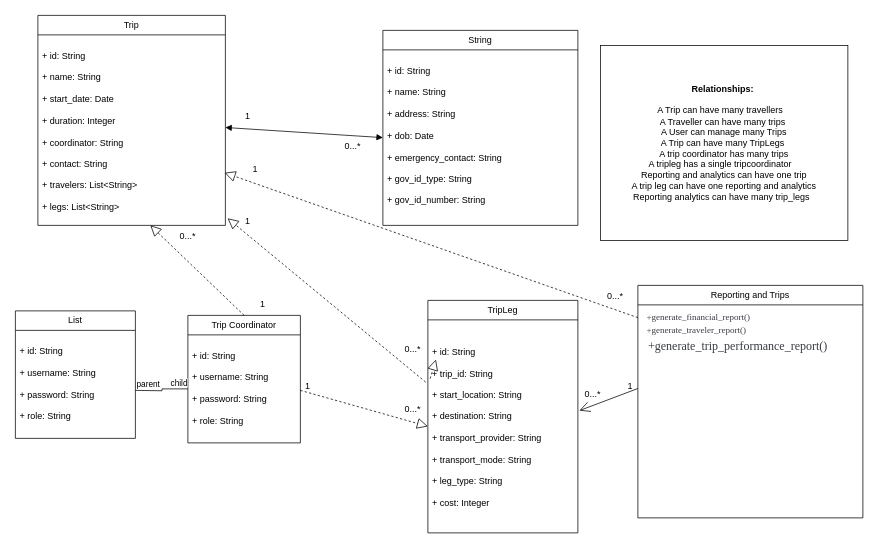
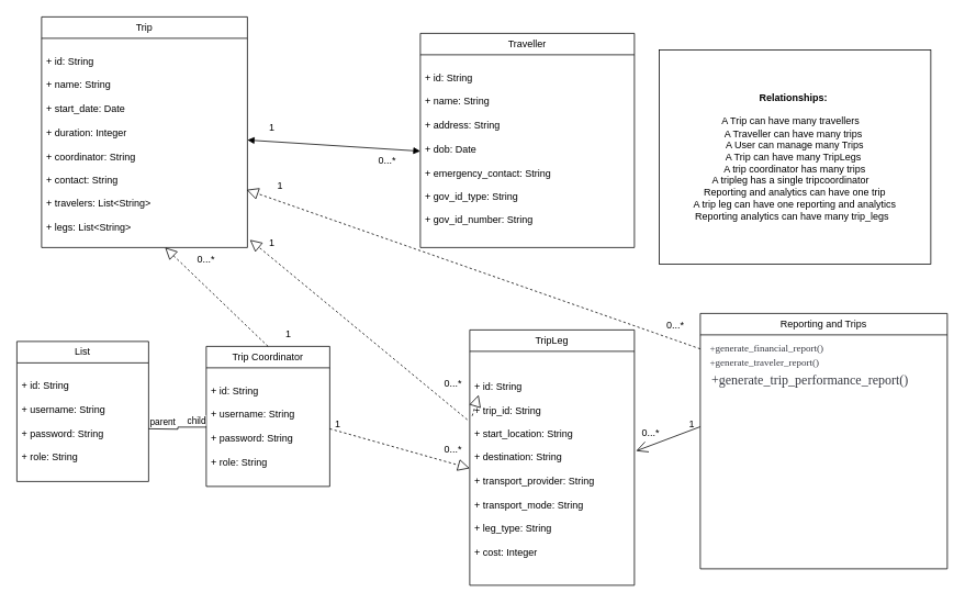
  <mxCell id="0" />
  <mxCell id="1" parent="0" />
  <mxCell id="2" value="Trip" style="swimlane;fontStyle=0;childLayout=stackLayout;horizontal=1;startSize=26;fillColor=none;horizontalStack=0;resizeParent=1;resizeParentMax=0;resizeLast=0;collapsible=1;marginBottom=0;whiteSpace=wrap;html=1;" vertex="1" parent="1"><mxGeometry x="50" y="20" width="250" height="280" as="geometry" /></mxCell>
  <mxCell id="3" value="&lt;div class=&quot;class-attributes&quot;&gt;&lt;br/&gt;                        &lt;div class=&quot;attribute&quot;&gt;+ id: String&lt;/div&gt;&lt;br/&gt;                        &lt;div class=&quot;attribute&quot;&gt;+ name: String&lt;/div&gt;&lt;br/&gt;                        &lt;div class=&quot;attribute&quot;&gt;+ start_date: Date&lt;/div&gt;&lt;br/&gt;                        &lt;div class=&quot;attribute&quot;&gt;+ duration: Integer&lt;/div&gt;&lt;br/&gt;                        &lt;div class=&quot;attribute&quot;&gt;+ coordinator: String&lt;/div&gt;&lt;br/&gt;                        &lt;div class=&quot;attribute&quot;&gt;+ contact: String&lt;/div&gt;&lt;br/&gt;                        &lt;div class=&quot;attribute&quot;&gt;+ travelers: List&amp;lt;String&amp;gt;&lt;/div&gt;&lt;br/&gt;                        &lt;div class=&quot;attribute&quot;&gt;+ legs: List&amp;lt;String&amp;gt;&lt;/div&gt;&lt;/div&gt;" style="text;strokeColor=none;fillColor=none;align=left;verticalAlign=top;spacingLeft=4;spacingRight=4;overflow=hidden;rotatable=0;points=[[0,0.5],[1,0.5]];portConstraint=eastwest;whiteSpace=wrap;html=1;" vertex="1" parent="2"><mxGeometry y="26" width="250" height="254" as="geometry" /></mxCell>
- <mxCell id="4" value="String" style="swimlane;fontStyle=0;childLayout=stackLayout;horizontal=1;startSize=26;fillColor=none;horizontalStack=0;resizeParent=1;resizeParentMax=0;resizeLast=0;collapsible=1;marginBottom=0;whiteSpace=wrap;html=1;" vertex="1" parent="1"><mxGeometry x="510" y="40" width="260" height="260" as="geometry" /></mxCell>
+ <mxCell id="4" value="Traveller" style="swimlane;fontStyle=0;childLayout=stackLayout;horizontal=1;startSize=26;fillColor=none;horizontalStack=0;resizeParent=1;resizeParentMax=0;resizeLast=0;collapsible=1;marginBottom=0;whiteSpace=wrap;html=1;" vertex="1" parent="1"><mxGeometry x="510" y="40" width="260" height="260" as="geometry" /></mxCell>
  <mxCell id="5" value="&lt;div class=&quot;class-attributes&quot;&gt;&lt;br/&gt;                        &lt;div class=&quot;attribute&quot;&gt;+ id: String&lt;/div&gt;&lt;br/&gt;                        &lt;div class=&quot;attribute&quot;&gt;+ name: String&lt;/div&gt;&lt;br/&gt;                        &lt;div class=&quot;attribute&quot;&gt;+ address: String&lt;/div&gt;&lt;br/&gt;                        &lt;div class=&quot;attribute&quot;&gt;+ dob: Date&lt;/div&gt;&lt;br/&gt;                        &lt;div class=&quot;attribute&quot;&gt;+ emergency_contact: String&lt;/div&gt;&lt;br/&gt;                        &lt;div class=&quot;attribute&quot;&gt;+ gov_id_type: String&lt;/div&gt;&lt;br/&gt;                        &lt;div class=&quot;attribute&quot;&gt;+ gov_id_number: String&lt;/div&gt;&lt;/div&gt;" style="text;strokeColor=none;fillColor=none;align=left;verticalAlign=top;spacingLeft=4;spacingRight=4;overflow=hidden;rotatable=0;points=[[0,0.5],[1,0.5]];portConstraint=eastwest;whiteSpace=wrap;html=1;" vertex="1" parent="4"><mxGeometry y="26" width="260" height="234" as="geometry" /></mxCell>
  <mxCell id="6" value="List" style="swimlane;fontStyle=0;childLayout=stackLayout;horizontal=1;startSize=26;fillColor=none;horizontalStack=0;resizeParent=1;resizeParentMax=0;resizeLast=0;collapsible=1;marginBottom=0;whiteSpace=wrap;html=1;" vertex="1" parent="1"><mxGeometry x="20" y="414" width="160" height="170" as="geometry" /></mxCell>
  <mxCell id="7" value="&lt;div class=&quot;class-attributes&quot;&gt;&#10;                        &lt;div class=&quot;attribute&quot;&gt;+ id: String&lt;/div&gt;&#10;                        &lt;div class=&quot;attribute&quot;&gt;+ username: String&lt;/div&gt;&#10;                        &lt;div class=&quot;attribute&quot;&gt;+ password: String&lt;/div&gt;&#10;                        &lt;div class=&quot;attribute&quot;&gt;+ role: String&lt;/div&gt;&#10;                    &lt;/div&gt;" style="text;strokeColor=none;fillColor=none;align=left;verticalAlign=top;spacingLeft=4;spacingRight=4;overflow=hidden;rotatable=0;points=[[0,0.5],[1,0.5]];portConstraint=eastwest;whiteSpace=wrap;html=1;" vertex="1" parent="6"><mxGeometry y="26" width="160" height="144" as="geometry" /></mxCell>
  <mxCell id="8" value="TripLeg" style="swimlane;fontStyle=0;childLayout=stackLayout;horizontal=1;startSize=26;fillColor=none;horizontalStack=0;resizeParent=1;resizeParentMax=0;resizeLast=0;collapsible=1;marginBottom=0;whiteSpace=wrap;html=1;" vertex="1" parent="1"><mxGeometry x="570" y="400" width="200" height="310" as="geometry" /></mxCell>
  <mxCell id="9" value="&lt;div class=&quot;class-header&quot;&gt;&lt;/div&gt;&#10;                    &lt;div class=&quot;class-attributes&quot;&gt;&#10;                        &lt;div class=&quot;attribute&quot;&gt;+ id: String&lt;/div&gt;&#10;                        &lt;div class=&quot;attribute&quot;&gt;+ trip_id: String&lt;/div&gt;&#10;                        &lt;div class=&quot;attribute&quot;&gt;+ start_location: String&lt;/div&gt;&#10;                        &lt;div class=&quot;attribute&quot;&gt;+ destination: String&lt;/div&gt;&#10;                        &lt;div class=&quot;attribute&quot;&gt;+ transport_provider: String&lt;/div&gt;&#10;                        &lt;div class=&quot;attribute&quot;&gt;+ transport_mode: String&lt;/div&gt;&#10;                        &lt;div class=&quot;attribute&quot;&gt;+ leg_type: String&lt;/div&gt;&#10;                        &lt;div class=&quot;attribute&quot;&gt;+ cost: Integer&lt;/div&gt;&#10;                    &lt;/div&gt;" style="text;strokeColor=none;fillColor=none;align=left;verticalAlign=top;spacingLeft=4;spacingRight=4;overflow=hidden;rotatable=0;points=[[0,0.5],[1,0.5]];portConstraint=eastwest;whiteSpace=wrap;html=1;" vertex="1" parent="8"><mxGeometry y="26" width="200" height="284" as="geometry" /></mxCell>
  <mxCell id="10" value="" style="endArrow=block;startArrow=block;endFill=1;startFill=1;html=1;rounded=0;entryX=0;entryY=0.5;entryDx=0;entryDy=0;" edge="1" parent="1" target="5"><mxGeometry width="160" relative="1" as="geometry"><mxPoint x="300" y="169.5" as="sourcePoint" /><mxPoint x="460" y="169.5" as="targetPoint" /></mxGeometry></mxCell>
  <mxCell id="11" value="&lt;div class=&quot;relationship&quot;&gt;&lt;span style=&quot;background-color: initial;&quot;&gt;&lt;b&gt;Relationships:&amp;nbsp;&lt;/b&gt;&lt;/span&gt;&lt;/div&gt;&lt;div class=&quot;relationship&quot;&gt;&lt;span style=&quot;background-color: initial;&quot;&gt;&lt;br&gt;&lt;/span&gt;&lt;/div&gt;&lt;div class=&quot;relationship&quot;&gt;&lt;span style=&quot;background-color: initial;&quot;&gt;A Trip can have many travellers&amp;nbsp; &amp;nbsp;&lt;/span&gt;&lt;/div&gt;&lt;div class=&quot;relationship&quot;&gt;&lt;span style=&quot;background-color: initial;&quot;&gt;A Traveller can have many trips&amp;nbsp;&lt;/span&gt;&lt;/div&gt;&lt;div class=&quot;relationship&quot;&gt;&lt;span style=&quot;background-color: initial;&quot;&gt;A User can manage many Trips&lt;/span&gt;&lt;/div&gt;&lt;div class=&quot;relationship&quot;&gt;&lt;span style=&quot;background-color: initial;&quot;&gt;A Trip can have many TripLegs&amp;nbsp;&lt;/span&gt;&lt;/div&gt;&lt;div class=&quot;relationship&quot;&gt;&lt;span style=&quot;background-color: initial;&quot;&gt;A trip coordinator has many trips&lt;/span&gt;&lt;/div&gt;&lt;div class=&quot;relationship&quot;&gt;&lt;span style=&quot;background-color: initial;&quot;&gt;A tripleg has a single tripcoordinator&amp;nbsp; &amp;nbsp;&lt;/span&gt;&lt;/div&gt;&lt;div class=&quot;relationship&quot;&gt;&lt;span style=&quot;background-color: initial;&quot;&gt;Reporting and analytics can have one trip&lt;/span&gt;&lt;/div&gt;&lt;div class=&quot;relationship&quot;&gt;&lt;span style=&quot;background-color: initial;&quot;&gt;A trip leg can have one reporting and analytics&lt;/span&gt;&lt;/div&gt;&lt;div class=&quot;relationship&quot;&gt;&lt;span style=&quot;background-color: initial;&quot;&gt;Reporting analytics can have many trip_legs&amp;nbsp;&amp;nbsp;&lt;/span&gt;&lt;br&gt;&lt;/div&gt;" style="html=1;whiteSpace=wrap;" vertex="1" parent="1"><mxGeometry x="800" y="60" width="330" height="260" as="geometry" /></mxCell>
  <mxCell id="12" value="Trip Coordinator" style="swimlane;fontStyle=0;childLayout=stackLayout;horizontal=1;startSize=26;fillColor=none;horizontalStack=0;resizeParent=1;resizeParentMax=0;resizeLast=0;collapsible=1;marginBottom=0;whiteSpace=wrap;html=1;" vertex="1" parent="1"><mxGeometry x="250" y="420" width="150" height="170" as="geometry" /></mxCell>
  <mxCell id="13" value="&lt;div class=&quot;class-attributes&quot;&gt;&#10;                        &lt;div class=&quot;attribute&quot;&gt;+ id: String&lt;/div&gt;&#10;                        &lt;div class=&quot;attribute&quot;&gt;+ username: String&lt;/div&gt;&#10;                        &lt;div class=&quot;attribute&quot;&gt;+ password: String&lt;/div&gt;&#10;                        &lt;div class=&quot;attribute&quot;&gt;+ role: String&lt;/div&gt;&#10;                    &lt;/div&gt;" style="text;strokeColor=none;fillColor=none;align=left;verticalAlign=top;spacingLeft=4;spacingRight=4;overflow=hidden;rotatable=0;points=[[0,0.5],[1,0.5]];portConstraint=eastwest;whiteSpace=wrap;html=1;" vertex="1" parent="12"><mxGeometry y="26" width="150" height="144" as="geometry" /></mxCell>
  <mxCell id="14" value="" style="endArrow=none;html=1;edgeStyle=orthogonalEdgeStyle;rounded=0;entryX=0;entryY=0.5;entryDx=0;entryDy=0;" edge="1" parent="12" target="13"><mxGeometry relative="1" as="geometry"><mxPoint x="-70" y="100" as="sourcePoint" /><mxPoint x="90" y="100" as="targetPoint" /></mxGeometry></mxCell>
  <mxCell id="15" value="parent" style="edgeLabel;resizable=0;html=1;align=left;verticalAlign=bottom;" connectable="0" vertex="1" parent="14"><mxGeometry x="-1" relative="1" as="geometry" /></mxCell>
  <mxCell id="16" value="child" style="edgeLabel;resizable=0;html=1;align=right;verticalAlign=bottom;" connectable="0" vertex="1" parent="14"><mxGeometry x="1" relative="1" as="geometry" /></mxCell>
  <mxCell id="17" value="" style="endArrow=block;dashed=1;endFill=0;endSize=12;html=1;rounded=0;exitX=-0.015;exitY=0.292;exitDx=0;exitDy=0;exitPerimeter=0;entryX=1.012;entryY=0.963;entryDx=0;entryDy=0;entryPerimeter=0;" edge="1" parent="1" source="9" target="3"><mxGeometry width="160" relative="1" as="geometry"><mxPoint x="300" y="300" as="sourcePoint" /><mxPoint x="320" y="270" as="targetPoint" /></mxGeometry></mxCell>
  <mxCell id="18" value="" style="endArrow=block;dashed=1;endFill=0;endSize=12;html=1;rounded=0;exitX=0.5;exitY=0;exitDx=0;exitDy=0;entryX=1.012;entryY=0.963;entryDx=0;entryDy=0;entryPerimeter=0;" edge="1" parent="1" source="12"><mxGeometry width="160" relative="1" as="geometry"><mxPoint x="470" y="513" as="sourcePoint" /><mxPoint x="200" y="300" as="targetPoint" /></mxGeometry></mxCell>
  <mxCell id="19" value="" style="endArrow=block;dashed=1;endFill=0;endSize=12;html=1;rounded=0;entryX=0;entryY=0.5;entryDx=0;entryDy=0;" edge="1" parent="1" target="9"><mxGeometry width="160" relative="1" as="geometry"><mxPoint x="400" y="520" as="sourcePoint" /><mxPoint x="560" y="520" as="targetPoint" /></mxGeometry></mxCell>
  <mxCell id="20" value="1" style="text;html=1;align=center;verticalAlign=middle;whiteSpace=wrap;rounded=0;" vertex="1" parent="1"><mxGeometry x="300" y="140" width="60" height="30" as="geometry" /></mxCell>
  <mxCell id="21" value="0...*" style="text;html=1;align=center;verticalAlign=middle;whiteSpace=wrap;rounded=0;" vertex="1" parent="1"><mxGeometry x="440" y="180" width="60" height="30" as="geometry" /></mxCell>
  <mxCell id="22" value="1" style="text;html=1;align=center;verticalAlign=middle;whiteSpace=wrap;rounded=0;" vertex="1" parent="1"><mxGeometry x="320" y="390" width="60" height="30" as="geometry" /></mxCell>
  <mxCell id="23" value="0...*" style="text;html=1;align=center;verticalAlign=middle;whiteSpace=wrap;rounded=0;" vertex="1" parent="1"><mxGeometry x="220" y="300" width="60" height="30" as="geometry" /></mxCell>
  <mxCell id="24" value="1" style="text;html=1;align=center;verticalAlign=middle;whiteSpace=wrap;rounded=0;" vertex="1" parent="1"><mxGeometry x="300" y="280" width="60" height="30" as="geometry" /></mxCell>
  <mxCell id="25" value="" style="endArrow=block;dashed=1;endFill=0;endSize=12;html=1;rounded=0;exitX=0.015;exitY=0.276;exitDx=0;exitDy=0;exitPerimeter=0;entryX=1.012;entryY=0.963;entryDx=0;entryDy=0;entryPerimeter=0;" edge="1" parent="1" source="9" target="26"><mxGeometry width="160" relative="1" as="geometry"><mxPoint x="573" y="504" as="sourcePoint" /><mxPoint x="303" y="291" as="targetPoint" /></mxGeometry></mxCell>
  <mxCell id="26" value="0...*" style="text;html=1;align=center;verticalAlign=middle;whiteSpace=wrap;rounded=0;" vertex="1" parent="1"><mxGeometry x="520" y="450" width="60" height="30" as="geometry" /></mxCell>
  <mxCell id="27" value="1" style="text;html=1;align=center;verticalAlign=middle;whiteSpace=wrap;rounded=0;" vertex="1" parent="1"><mxGeometry x="380" y="500" width="60" height="30" as="geometry" /></mxCell>
  <mxCell id="28" value="0...*" style="text;html=1;align=center;verticalAlign=middle;whiteSpace=wrap;rounded=0;" vertex="1" parent="1"><mxGeometry x="520" y="530" width="60" height="30" as="geometry" /></mxCell>
  <mxCell id="29" value="Reporting and Trips" style="swimlane;fontStyle=0;childLayout=stackLayout;horizontal=1;startSize=26;fillColor=none;horizontalStack=0;resizeParent=1;resizeParentMax=0;resizeLast=0;collapsible=1;marginBottom=0;whiteSpace=wrap;html=1;" vertex="1" parent="1"><mxGeometry x="850" y="380" width="300" height="310" as="geometry" /></mxCell>
  <mxCell id="30" value="" style="endArrow=open;endFill=1;endSize=12;html=1;rounded=0;entryX=1.01;entryY=0.426;entryDx=0;entryDy=0;entryPerimeter=0;" edge="1" parent="29" target="9"><mxGeometry width="160" relative="1" as="geometry"><mxPoint y="137.5" as="sourcePoint" /><mxPoint x="160" y="137.5" as="targetPoint" /></mxGeometry></mxCell>
  <mxCell id="31" value="&lt;div class=&quot;class-header&quot;&gt;&lt;/div&gt;&lt;div class=&quot;class-attributes&quot;&gt;&lt;font style=&quot;font-size: 12px;&quot;&gt;&lt;code data-darkreader-inline-color=&quot;&quot; data-darkreader-inline-bgimage=&quot;&quot; data-darkreader-inline-bgcolor=&quot;&quot; style=&quot;background: transparent; color: rgb(56, 58, 66); direction: ltr; white-space: pre; word-spacing: normal; word-break: normal; line-height: 1.5; tab-size: 2; hyphens: none; --darkreader-inline-bgcolor: transparent; --darkreader-inline-bgimage: none; --darkreader-inline-color: var(--darkreader-text-383a42, #5d666b);&quot; class=&quot;language-mermaid&quot;&gt;&lt;font face=&quot;Verdana&quot;&gt;  +generate_financial_report&lt;span data-darkreader-inline-color=&quot;&quot; style=&quot;--darkreader-inline-color: var(--darkreader-text-383a42, #5d666b);&quot; class=&quot;token&quot;&gt;(&lt;/span&gt;&lt;span data-darkreader-inline-color=&quot;&quot; style=&quot;--darkreader-inline-color: var(--darkreader-text-383a42, #5d666b);&quot; class=&quot;token&quot;&gt;)&lt;/span&gt;&lt;br&gt;  +generate_traveler_report&lt;span data-darkreader-inline-color=&quot;&quot; style=&quot;--darkreader-inline-color: var(--darkreader-text-383a42, #5d666b);&quot; class=&quot;token&quot;&gt;(&lt;/span&gt;&lt;span data-darkreader-inline-color=&quot;&quot; style=&quot;--darkreader-inline-color: var(--darkreader-text-383a42, #5d666b);&quot; class=&quot;token&quot;&gt;)&lt;/span&gt;&lt;/font&gt;&lt;/code&gt;&lt;/font&gt;&lt;/div&gt;&lt;div class=&quot;class-attributes&quot;&gt;&lt;code data-darkreader-inline-color=&quot;&quot; data-darkreader-inline-bgimage=&quot;&quot; data-darkreader-inline-bgcolor=&quot;&quot; style=&quot;background: transparent; color: rgb(56, 58, 66); direction: ltr; white-space: pre; word-spacing: normal; word-break: normal; line-height: 1.5; tab-size: 2; hyphens: none; --darkreader-inline-bgcolor: transparent; --darkreader-inline-bgimage: none; --darkreader-inline-color: var(--darkreader-text-383a42, #5d666b);&quot; class=&quot;language-mermaid&quot;&gt;&lt;font face=&quot;kcD0RaWg-YId_n8yAI-f&quot; size=&quot;3&quot;&gt;  +generate_trip_performance_report&lt;span data-darkreader-inline-color=&quot;&quot; style=&quot;--darkreader-inline-color: var(--darkreader-text-383a42, #5d666b);&quot; class=&quot;token&quot;&gt;(&lt;/span&gt;&lt;span data-darkreader-inline-color=&quot;&quot; style=&quot;--darkreader-inline-color: var(--darkreader-text-383a42, #5d666b);&quot; class=&quot;token&quot;&gt;)&lt;/span&gt;&lt;br&gt;    &lt;/font&gt;&lt;/code&gt;&lt;br&gt;                    &lt;/div&gt;" style="text;strokeColor=none;fillColor=none;align=left;verticalAlign=top;spacingLeft=4;spacingRight=4;overflow=hidden;rotatable=0;points=[[0,0.5],[1,0.5]];portConstraint=eastwest;whiteSpace=wrap;html=1;" vertex="1" parent="29"><mxGeometry y="26" width="300" height="284" as="geometry" /></mxCell>
  <mxCell id="32" value="" style="endArrow=block;dashed=1;endFill=0;endSize=12;html=1;rounded=0;entryX=0.996;entryY=0.724;entryDx=0;entryDy=0;entryPerimeter=0;exitX=0;exitY=0.06;exitDx=0;exitDy=0;exitPerimeter=0;" edge="1" parent="1" source="31" target="3"><mxGeometry width="160" relative="1" as="geometry"><mxPoint x="490" y="390" as="sourcePoint" /><mxPoint x="650" y="390" as="targetPoint" /></mxGeometry></mxCell>
  <mxCell id="33" value="0...*" style="text;html=1;align=center;verticalAlign=middle;whiteSpace=wrap;rounded=0;" vertex="1" parent="1"><mxGeometry x="790" y="380" width="60" height="30" as="geometry" /></mxCell>
  <mxCell id="34" value="1" style="text;html=1;align=center;verticalAlign=middle;whiteSpace=wrap;rounded=0;" vertex="1" parent="1"><mxGeometry x="310" y="210" width="60" height="30" as="geometry" /></mxCell>
  <mxCell id="35" value="0...*" style="text;html=1;align=center;verticalAlign=middle;whiteSpace=wrap;rounded=0;" vertex="1" parent="1"><mxGeometry x="760" y="510" width="60" height="30" as="geometry" /></mxCell>
  <mxCell id="36" value="1" style="text;html=1;align=center;verticalAlign=middle;whiteSpace=wrap;rounded=0;" vertex="1" parent="1"><mxGeometry x="810" y="500" width="60" height="30" as="geometry" /></mxCell>
